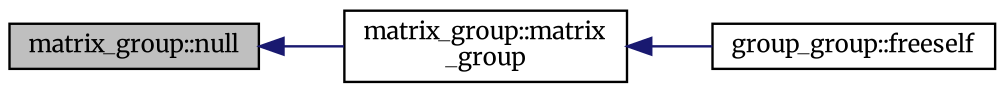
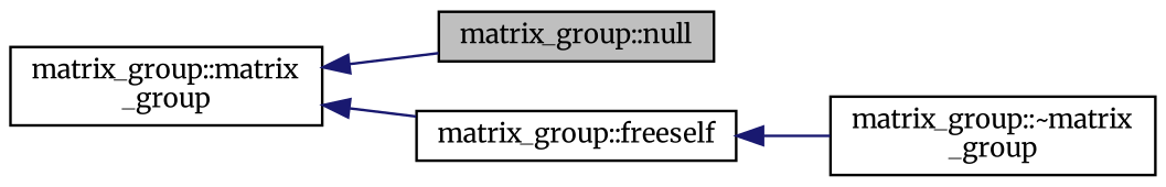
  digraph {
    fontname=Merriweather
    rankdir=LR
    node [color=black fillcolor=white fontname=Merriweather fontsize=10 shape=record style=filled]
    edge [color=midnightblue dir=back fontname=Merriweather fontsize=10 labelfontname=Helvetica labelfontsize=10 style=solid]
    n1 [fillcolor=grey75 fontcolor=black height=0.2 label="matrix_group::null" width=0.4]
    n2 [height=0.2 label="matrix_group::matrix\l_group" width=0.4]
-   n3 [height=0.2 label="group_group::freeself" width=0.4]
-   n1 -> n2
+   n3 [height=0.2 label="matrix_group::freeself" width=0.4]
+   n4 [height=0.2 label="matrix_group::~matrix\l_group" width=0.4]
+   n2 -> n1
    n2 -> n3
+   n3 -> n4
  }
